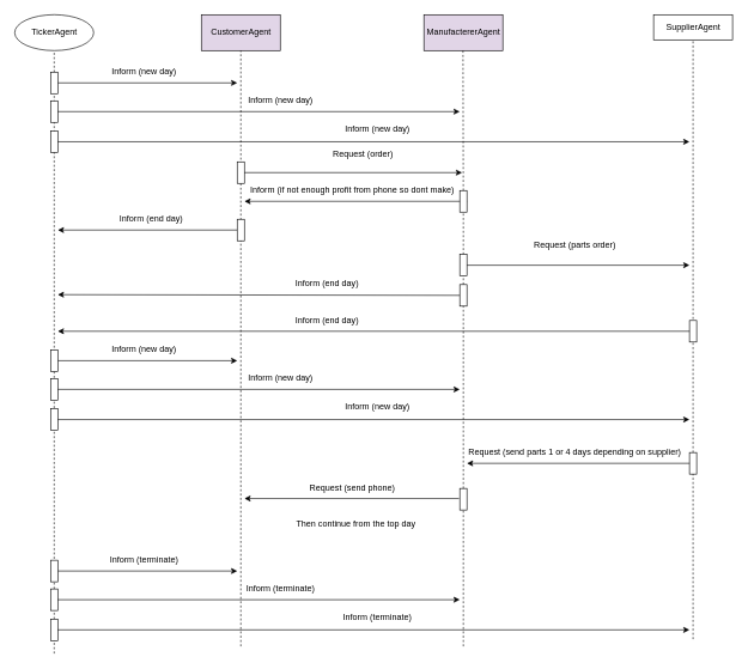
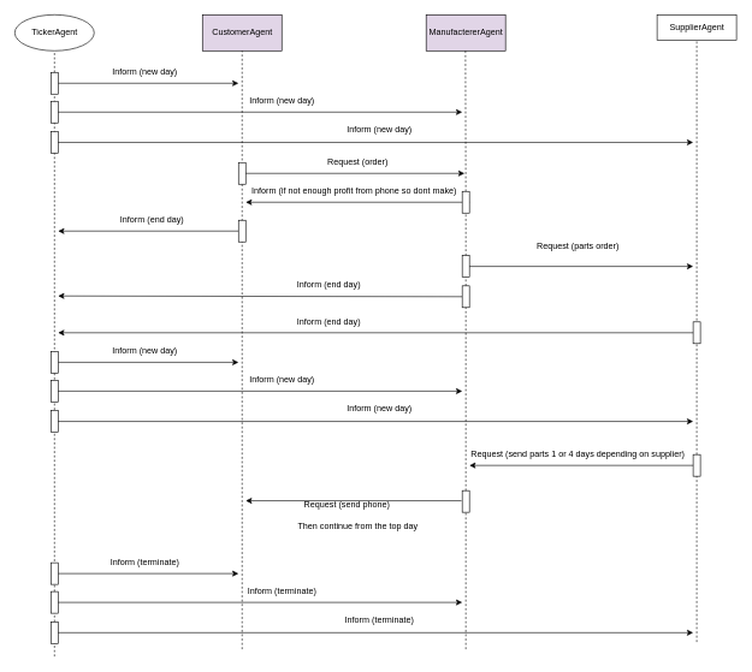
  <mxCell id="0" />
  <mxCell id="1" parent="0" />
  <mxCell id="2" value="TickerAgent" style="ellipse;html=1;" vertex="1" parent="1"><mxGeometry x="20" y="20" width="110" height="50" as="geometry" /></mxCell>
  <mxCell id="3" value="CustomerAgent" style="html=1;fillColor=#e1d5e7;" vertex="1" parent="1"><mxGeometry x="280" y="20" width="110" height="50" as="geometry" /></mxCell>
  <mxCell id="4" value="SupplierAgent" style="html=1;" vertex="1" parent="1"><mxGeometry x="910" y="20" width="110" height="35" as="geometry" /></mxCell>
  <mxCell id="5" value="ManufactererAgent" style="html=1;fillColor=#e1d5e7;" vertex="1" parent="1"><mxGeometry x="590" y="20" width="110" height="50" as="geometry" /></mxCell>
  <mxCell id="6" value="" style="endArrow=none;dashed=1;html=1;entryX=0.5;entryY=1;entryDx=0;entryDy=0;" edge="1" parent="1" source="11" target="2"><mxGeometry width="50" height="50" relative="1" as="geometry"><mxPoint x="75" y="650" as="sourcePoint" /><mxPoint x="75" y="90" as="targetPoint" /></mxGeometry></mxCell>
  <mxCell id="7" value="" style="endArrow=none;dashed=1;html=1;entryX=0.5;entryY=1;entryDx=0;entryDy=0;" edge="1" parent="1" target="3"><mxGeometry width="50" height="50" relative="1" as="geometry"><mxPoint x="335" y="900" as="sourcePoint" /><mxPoint x="330" y="70" as="targetPoint" /></mxGeometry></mxCell>
  <mxCell id="8" value="" style="endArrow=none;dashed=1;html=1;entryX=0.5;entryY=1;entryDx=0;entryDy=0;fontStyle=1" edge="1" parent="1" source="25"><mxGeometry width="50" height="50" relative="1" as="geometry"><mxPoint x="644.5" y="650" as="sourcePoint" /><mxPoint x="644.5" y="70" as="targetPoint" /></mxGeometry></mxCell>
  <mxCell id="9" value="" style="endArrow=none;dashed=1;html=1;entryX=0.5;entryY=1;entryDx=0;entryDy=0;" edge="1" parent="1" source="30" target="4"><mxGeometry width="50" height="50" relative="1" as="geometry"><mxPoint x="965" y="650" as="sourcePoint" /><mxPoint x="105" y="100" as="targetPoint" /></mxGeometry></mxCell>
  <mxCell id="10" value="" style="endArrow=classic;html=1;exitX=1;exitY=0.5;exitDx=0;exitDy=0;" edge="1" parent="1" source="11"><mxGeometry width="50" height="50" relative="1" as="geometry"><mxPoint x="76" y="120" as="sourcePoint" /><mxPoint x="330" y="115" as="targetPoint" /></mxGeometry></mxCell>
  <mxCell id="11" value="" style="rounded=0;whiteSpace=wrap;html=1;" vertex="1" parent="1"><mxGeometry x="70" y="100" width="10" height="30" as="geometry" /></mxCell>
  <mxCell id="12" value="" style="endArrow=none;dashed=1;html=1;entryX=0.5;entryY=1;entryDx=0;entryDy=0;" edge="1" parent="1" target="11"><mxGeometry width="50" height="50" relative="1" as="geometry"><mxPoint x="75" y="910" as="sourcePoint" /><mxPoint x="75" y="70" as="targetPoint" /></mxGeometry></mxCell>
  <mxCell id="13" value="Inform (new day)" style="text;html=1;align=center;verticalAlign=middle;resizable=0;points=[];;autosize=1;" vertex="1" parent="1"><mxGeometry x="145" y="90" width="110" height="20" as="geometry" /></mxCell>
  <mxCell id="14" value="" style="rounded=0;whiteSpace=wrap;html=1;" vertex="1" parent="1"><mxGeometry x="70" y="140" width="10" height="30" as="geometry" /></mxCell>
  <mxCell id="15" value="" style="endArrow=classic;html=1;exitX=1;exitY=0.5;exitDx=0;exitDy=0;" edge="1" source="14" parent="1"><mxGeometry width="50" height="50" relative="1" as="geometry"><mxPoint x="76" y="160" as="sourcePoint" /><mxPoint x="640" y="155" as="targetPoint" /></mxGeometry></mxCell>
  <mxCell id="16" value="Inform (new day)" style="text;html=1;align=center;verticalAlign=middle;resizable=0;points=[];;autosize=1;" vertex="1" parent="1"><mxGeometry x="335" y="130" width="110" height="20" as="geometry" /></mxCell>
  <mxCell id="17" value="" style="rounded=0;whiteSpace=wrap;html=1;" vertex="1" parent="1"><mxGeometry x="70" y="182" width="10" height="30" as="geometry" /></mxCell>
  <mxCell id="18" value="" style="endArrow=classic;html=1;exitX=1;exitY=0.5;exitDx=0;exitDy=0;" edge="1" parent="1" source="17"><mxGeometry width="50" height="50" relative="1" as="geometry"><mxPoint x="76" y="202" as="sourcePoint" /><mxPoint x="960" y="197" as="targetPoint" /></mxGeometry></mxCell>
  <mxCell id="19" value="Inform (new day)" style="text;html=1;align=center;verticalAlign=middle;resizable=0;points=[];;autosize=1;" vertex="1" parent="1"><mxGeometry x="470" y="170" width="110" height="20" as="geometry" /></mxCell>
  <mxCell id="20" value="" style="rounded=0;whiteSpace=wrap;html=1;" vertex="1" parent="1"><mxGeometry x="330" y="225" width="10" height="30" as="geometry" /></mxCell>
  <mxCell id="21" value="" style="endArrow=classic;html=1;exitX=1;exitY=0.5;exitDx=0;exitDy=0;entryX=0.364;entryY=1.25;entryDx=0;entryDy=0;entryPerimeter=0;" edge="1" parent="1" source="20"><mxGeometry width="50" height="50" relative="1" as="geometry"><mxPoint x="336" y="245" as="sourcePoint" /><mxPoint x="643.2" y="240" as="targetPoint" /></mxGeometry></mxCell>
- <mxCell id="22" value="Request (order)" style="text;html=1;align=center;verticalAlign=middle;resizable=0;points=[];;autosize=1;" vertex="1" parent="1"><mxGeometry x="455" y="205" width="100" height="20" as="geometry" /></mxCell>
+ <mxCell id="22" value="Request (order)" style="text;html=1;align=center;verticalAlign=middle;resizable=0;points=[];;autosize=1;" vertex="1" parent="1"><mxGeometry x="445" y="215" width="100" height="20" as="geometry" /></mxCell>
  <mxCell id="23" value="" style="endArrow=classic;html=1;exitX=1;exitY=0.5;exitDx=0;exitDy=0;" edge="1" parent="1"><mxGeometry width="50" height="50" relative="1" as="geometry"><mxPoint x="650" y="280" as="sourcePoint" /><mxPoint x="340" y="280" as="targetPoint" /></mxGeometry></mxCell>
  <mxCell id="24" value="Inform (if not enough profit from phone so dont make)" style="text;html=1;align=center;verticalAlign=middle;resizable=0;points=[];;autosize=1;" vertex="1" parent="1"><mxGeometry x="340" y="255" width="300" height="20" as="geometry" /></mxCell>
  <mxCell id="25" value="" style="rounded=0;whiteSpace=wrap;html=1;" vertex="1" parent="1"><mxGeometry x="640" y="265" width="10" height="30" as="geometry" /></mxCell>
  <mxCell id="26" value="" style="endArrow=none;dashed=1;html=1;entryX=0.5;entryY=1;entryDx=0;entryDy=0;fontStyle=1" edge="1" parent="1" source="46" target="25"><mxGeometry width="50" height="50" relative="1" as="geometry"><mxPoint x="644.5" y="706" as="sourcePoint" /><mxPoint x="644.5" y="126" as="targetPoint" /></mxGeometry></mxCell>
  <mxCell id="27" value="" style="rounded=0;whiteSpace=wrap;html=1;" vertex="1" parent="1"><mxGeometry x="640" y="354" width="10" height="30" as="geometry" /></mxCell>
  <mxCell id="28" value="" style="endArrow=classic;html=1;exitX=1;exitY=0.5;exitDx=0;exitDy=0;" edge="1" parent="1" source="27"><mxGeometry width="50" height="50" relative="1" as="geometry"><mxPoint x="646" y="374" as="sourcePoint" /><mxPoint x="960" y="369" as="targetPoint" /></mxGeometry></mxCell>
  <mxCell id="29" value="Request (parts order)" style="text;html=1;align=center;verticalAlign=middle;resizable=0;points=[];;autosize=1;" vertex="1" parent="1"><mxGeometry x="735" y="331" width="130" height="20" as="geometry" /></mxCell>
  <mxCell id="30" value="" style="rounded=0;whiteSpace=wrap;html=1;" vertex="1" parent="1"><mxGeometry x="960" y="630" width="10" height="30" as="geometry" /></mxCell>
  <mxCell id="31" value="" style="endArrow=none;dashed=1;html=1;entryX=0.5;entryY=1;entryDx=0;entryDy=0;" edge="1" parent="1" target="30"><mxGeometry width="50" height="50" relative="1" as="geometry"><mxPoint x="965" y="890" as="sourcePoint" /><mxPoint x="965" y="70" as="targetPoint" /></mxGeometry></mxCell>
  <mxCell id="32" value="" style="endArrow=classic;html=1;exitX=0;exitY=0.5;exitDx=0;exitDy=0;" edge="1" parent="1" source="30"><mxGeometry width="50" height="50" relative="1" as="geometry"><mxPoint x="660" y="613" as="sourcePoint" /><mxPoint x="650" y="645" as="targetPoint" /></mxGeometry></mxCell>
  <mxCell id="33" value="Request (send parts 1 or 4 days depending on supplier)" style="text;html=1;align=center;verticalAlign=middle;resizable=0;points=[];;autosize=1;" vertex="1" parent="1"><mxGeometry x="645" y="620" width="310" height="20" as="geometry" /></mxCell>
  <mxCell id="34" value="" style="rounded=0;whiteSpace=wrap;html=1;" vertex="1" parent="1"><mxGeometry x="640" y="680" width="10" height="30" as="geometry" /></mxCell>
  <mxCell id="35" value="" style="endArrow=none;dashed=1;html=1;entryX=0.5;entryY=1;entryDx=0;entryDy=0;fontStyle=1" edge="1" parent="1" target="34"><mxGeometry width="50" height="50" relative="1" as="geometry"><mxPoint x="645" y="900" as="sourcePoint" /><mxPoint x="645" y="280" as="targetPoint" /></mxGeometry></mxCell>
  <mxCell id="36" value="" style="endArrow=classic;html=1;exitX=0;exitY=0.5;exitDx=0;exitDy=0;" edge="1" parent="1"><mxGeometry width="50" height="50" relative="1" as="geometry"><mxPoint x="639" y="694" as="sourcePoint" /><mxPoint x="340" y="694" as="targetPoint" /></mxGeometry></mxCell>
- <mxCell id="37" value="Request (send phone)" style="text;html=1;align=center;verticalAlign=middle;resizable=0;points=[];;autosize=1;" vertex="1" parent="1"><mxGeometry x="425" y="670" width="130" height="20" as="geometry" /></mxCell>
+ <mxCell id="37" value="Request (send phone)" style="text;html=1;align=center;verticalAlign=middle;resizable=0;points=[];;autosize=1;" vertex="1" parent="1"><mxGeometry x="415" y="690" width="130" height="20" as="geometry" /></mxCell>
  <mxCell id="38" value="" style="rounded=0;whiteSpace=wrap;html=1;" vertex="1" parent="1"><mxGeometry x="960" y="446" width="10" height="30" as="geometry" /></mxCell>
  <mxCell id="39" value="" style="endArrow=classic;html=1;exitX=0;exitY=0.5;exitDx=0;exitDy=0;" edge="1" parent="1" source="38"><mxGeometry width="50" height="50" relative="1" as="geometry"><mxPoint x="660" y="373" as="sourcePoint" /><mxPoint x="80" y="461" as="targetPoint" /></mxGeometry></mxCell>
  <mxCell id="40" value="Inform (end day)" style="text;html=1;align=center;verticalAlign=middle;resizable=0;points=[];;autosize=1;" vertex="1" parent="1"><mxGeometry x="405" y="384" width="100" height="20" as="geometry" /></mxCell>
  <mxCell id="41" value="" style="endArrow=classic;html=1;exitX=0;exitY=0.5;exitDx=0;exitDy=0;" edge="1" parent="1" source="46"><mxGeometry width="50" height="50" relative="1" as="geometry"><mxPoint x="340" y="403" as="sourcePoint" /><mxPoint x="80" y="410" as="targetPoint" /></mxGeometry></mxCell>
  <mxCell id="42" value="Inform (end day)" style="text;html=1;align=center;verticalAlign=middle;resizable=0;points=[];;autosize=1;" vertex="1" parent="1"><mxGeometry x="405" y="436" width="100" height="20" as="geometry" /></mxCell>
  <mxCell id="43" value="" style="endArrow=classic;html=1;" edge="1" parent="1"><mxGeometry width="50" height="50" relative="1" as="geometry"><mxPoint x="330" y="320" as="sourcePoint" /><mxPoint x="80" y="320" as="targetPoint" /></mxGeometry></mxCell>
  <mxCell id="44" value="Inform (end day)" style="text;html=1;align=center;verticalAlign=middle;resizable=0;points=[];;autosize=1;" vertex="1" parent="1"><mxGeometry x="160" y="295" width="100" height="20" as="geometry" /></mxCell>
  <mxCell id="45" value="" style="rounded=0;whiteSpace=wrap;html=1;" vertex="1" parent="1"><mxGeometry x="330" y="305" width="10" height="30" as="geometry" /></mxCell>
  <mxCell id="46" value="" style="rounded=0;whiteSpace=wrap;html=1;" vertex="1" parent="1"><mxGeometry x="640" y="396" width="10" height="30" as="geometry" /></mxCell>
  <mxCell id="47" value="" style="endArrow=none;dashed=1;html=1;entryX=0.5;entryY=1;entryDx=0;entryDy=0;fontStyle=1" edge="1" parent="1" source="34" target="46"><mxGeometry width="50" height="50" relative="1" as="geometry"><mxPoint x="645" y="616" as="sourcePoint" /><mxPoint x="645" y="295" as="targetPoint" /></mxGeometry></mxCell>
  <mxCell id="48" value="" style="endArrow=classic;html=1;exitX=1;exitY=0.5;exitDx=0;exitDy=0;" edge="1" parent="1" source="49"><mxGeometry width="50" height="50" relative="1" as="geometry"><mxPoint x="76" y="507" as="sourcePoint" /><mxPoint x="330" y="502" as="targetPoint" /></mxGeometry></mxCell>
  <mxCell id="49" value="" style="rounded=0;whiteSpace=wrap;html=1;" vertex="1" parent="1"><mxGeometry x="70" y="487" width="10" height="30" as="geometry" /></mxCell>
  <mxCell id="50" value="Inform (new day)" style="text;html=1;align=center;verticalAlign=middle;resizable=0;points=[];;autosize=1;" vertex="1" parent="1"><mxGeometry x="145" y="477" width="110" height="20" as="geometry" /></mxCell>
  <mxCell id="51" value="" style="rounded=0;whiteSpace=wrap;html=1;" vertex="1" parent="1"><mxGeometry x="70" y="527" width="10" height="30" as="geometry" /></mxCell>
  <mxCell id="52" value="" style="endArrow=classic;html=1;exitX=1;exitY=0.5;exitDx=0;exitDy=0;" edge="1" parent="1" source="51"><mxGeometry width="50" height="50" relative="1" as="geometry"><mxPoint x="76" y="547" as="sourcePoint" /><mxPoint x="640" y="542" as="targetPoint" /></mxGeometry></mxCell>
  <mxCell id="53" value="Inform (new day)" style="text;html=1;align=center;verticalAlign=middle;resizable=0;points=[];;autosize=1;" vertex="1" parent="1"><mxGeometry x="335" y="517" width="110" height="20" as="geometry" /></mxCell>
  <mxCell id="54" value="" style="rounded=0;whiteSpace=wrap;html=1;" vertex="1" parent="1"><mxGeometry x="70" y="569" width="10" height="30" as="geometry" /></mxCell>
  <mxCell id="55" value="" style="endArrow=classic;html=1;exitX=1;exitY=0.5;exitDx=0;exitDy=0;" edge="1" parent="1" source="54"><mxGeometry width="50" height="50" relative="1" as="geometry"><mxPoint x="76" y="589" as="sourcePoint" /><mxPoint x="960" y="584" as="targetPoint" /></mxGeometry></mxCell>
  <mxCell id="56" value="Inform (new day)" style="text;html=1;align=center;verticalAlign=middle;resizable=0;points=[];;autosize=1;" vertex="1" parent="1"><mxGeometry x="470" y="557" width="110" height="20" as="geometry" /></mxCell>
  <mxCell id="57" value="Then continue from the top day" style="text;html=1;align=center;verticalAlign=middle;resizable=0;points=[];;autosize=1;" vertex="1" parent="1"><mxGeometry x="400" y="720" width="190" height="20" as="geometry" /></mxCell>
  <mxCell id="58" value="" style="endArrow=classic;html=1;exitX=1;exitY=0.5;exitDx=0;exitDy=0;" edge="1" parent="1" source="59"><mxGeometry width="50" height="50" relative="1" as="geometry"><mxPoint x="76" y="800" as="sourcePoint" /><mxPoint x="330" y="795" as="targetPoint" /></mxGeometry></mxCell>
  <mxCell id="59" value="" style="rounded=0;whiteSpace=wrap;html=1;" vertex="1" parent="1"><mxGeometry x="70" y="780" width="10" height="30" as="geometry" /></mxCell>
  <mxCell id="60" value="Inform (terminate)" style="text;html=1;align=center;verticalAlign=middle;resizable=0;points=[];;autosize=1;" vertex="1" parent="1"><mxGeometry x="145" y="770" width="110" height="20" as="geometry" /></mxCell>
  <mxCell id="61" value="" style="rounded=0;whiteSpace=wrap;html=1;" vertex="1" parent="1"><mxGeometry x="70" y="820" width="10" height="30" as="geometry" /></mxCell>
  <mxCell id="62" value="" style="endArrow=classic;html=1;exitX=1;exitY=0.5;exitDx=0;exitDy=0;" edge="1" parent="1" source="61"><mxGeometry width="50" height="50" relative="1" as="geometry"><mxPoint x="76" y="840" as="sourcePoint" /><mxPoint x="640" y="835" as="targetPoint" /></mxGeometry></mxCell>
  <mxCell id="63" value="Inform (terminate)" style="text;html=1;align=center;verticalAlign=middle;resizable=0;points=[];;autosize=1;" vertex="1" parent="1"><mxGeometry x="335" y="810" width="110" height="20" as="geometry" /></mxCell>
  <mxCell id="64" value="" style="rounded=0;whiteSpace=wrap;html=1;" vertex="1" parent="1"><mxGeometry x="70" y="862" width="10" height="30" as="geometry" /></mxCell>
  <mxCell id="65" value="" style="endArrow=classic;html=1;exitX=1;exitY=0.5;exitDx=0;exitDy=0;" edge="1" parent="1" source="64"><mxGeometry width="50" height="50" relative="1" as="geometry"><mxPoint x="76" y="882" as="sourcePoint" /><mxPoint x="960" y="877" as="targetPoint" /></mxGeometry></mxCell>
  <mxCell id="66" value="Inform (terminate)" style="text;html=1;align=center;verticalAlign=middle;resizable=0;points=[];;autosize=1;" vertex="1" parent="1"><mxGeometry x="470" y="850" width="110" height="20" as="geometry" /></mxCell>
